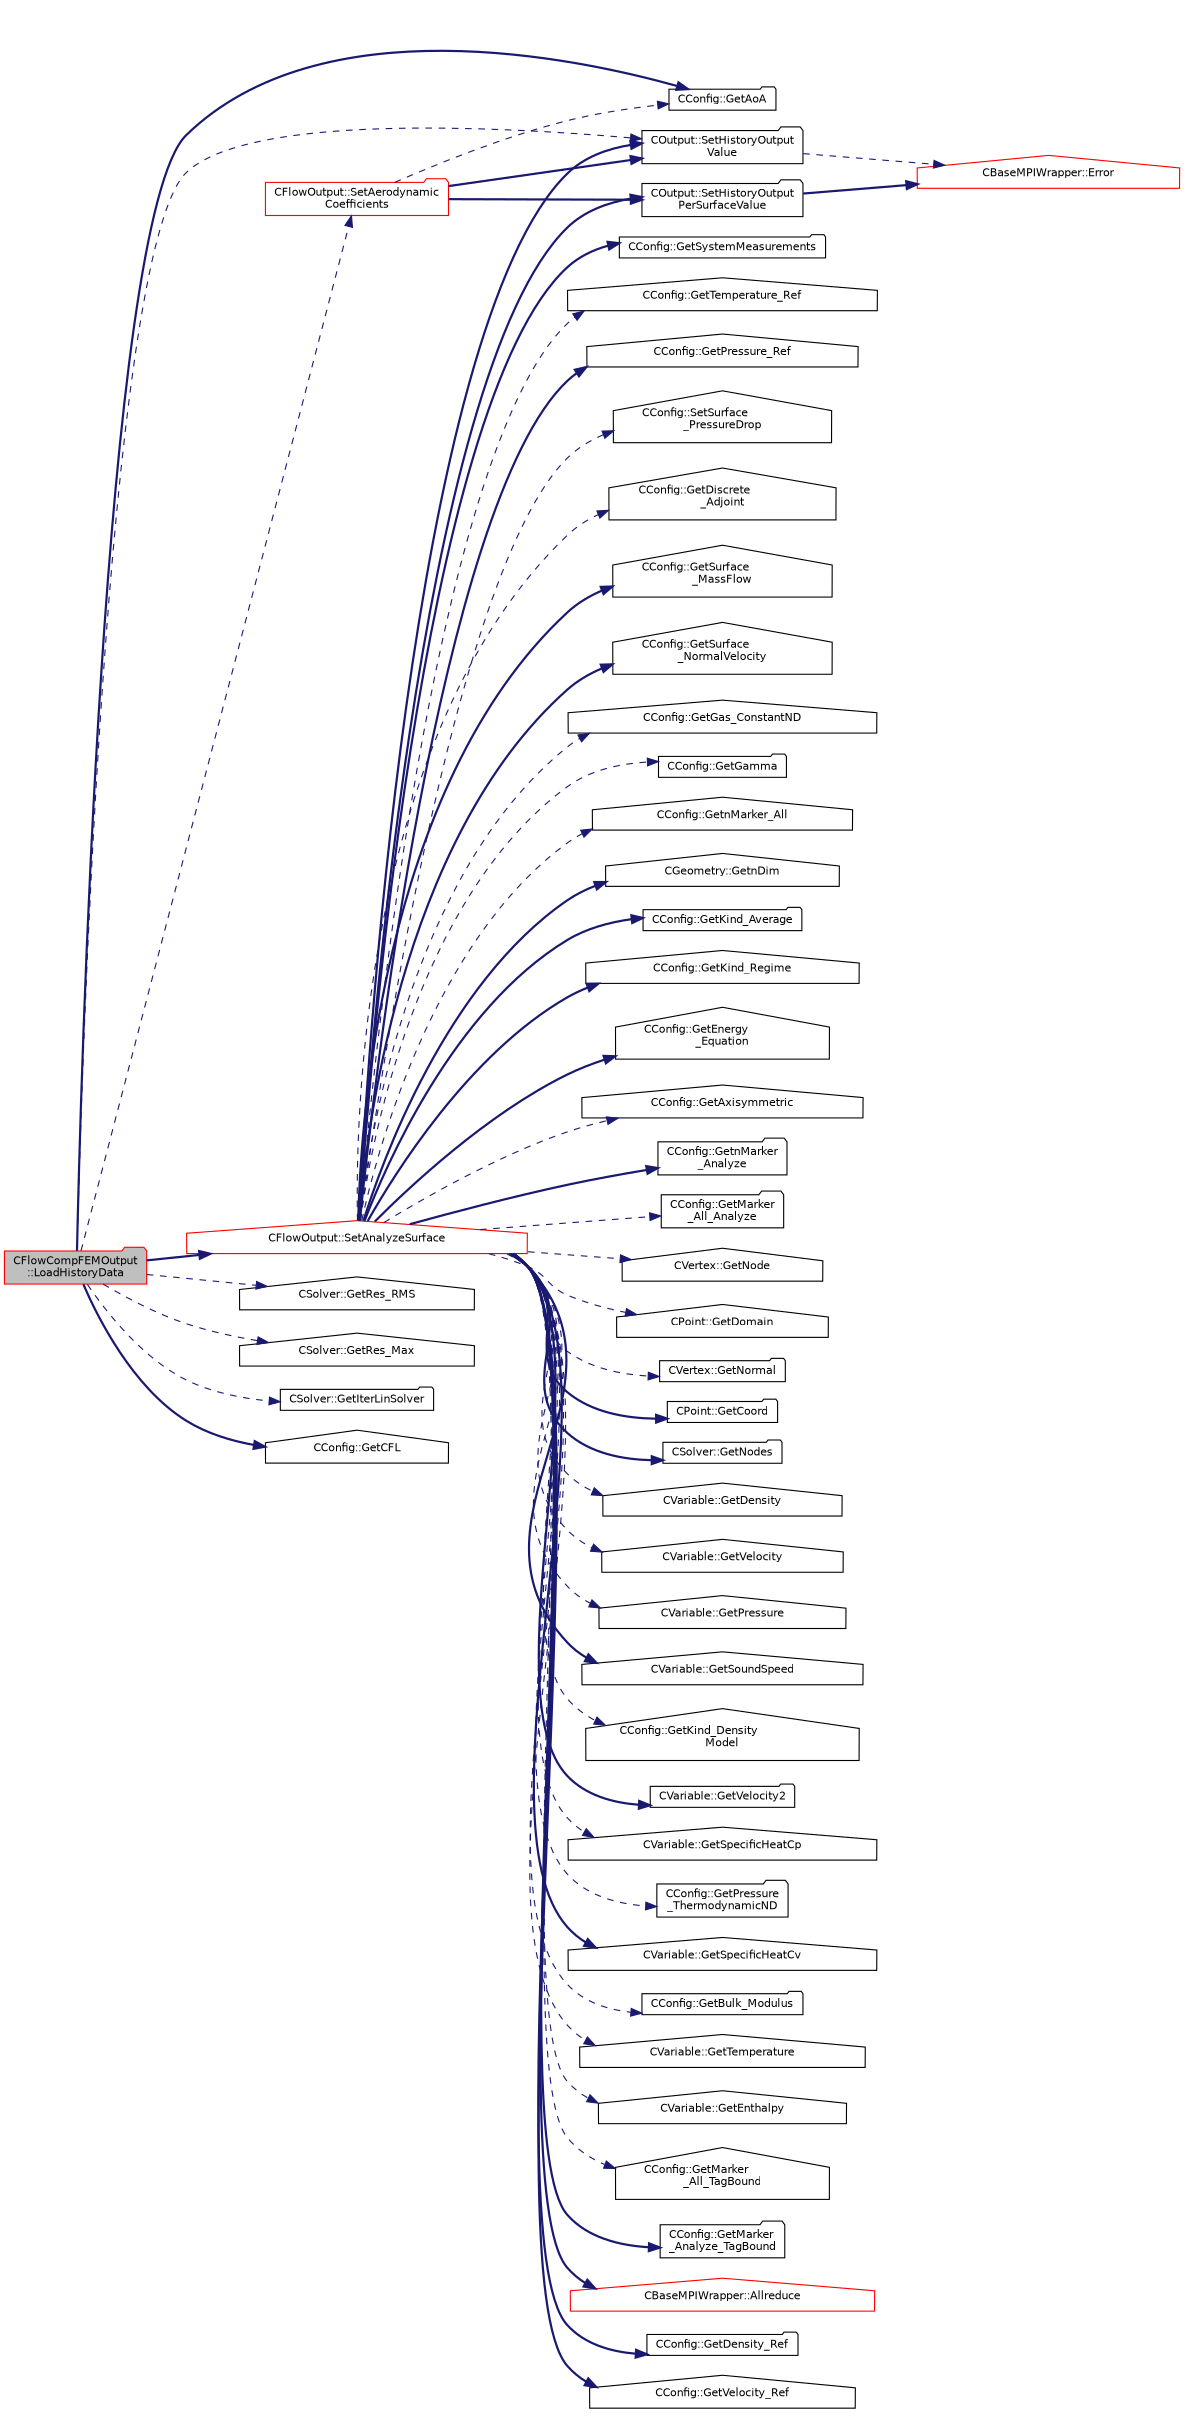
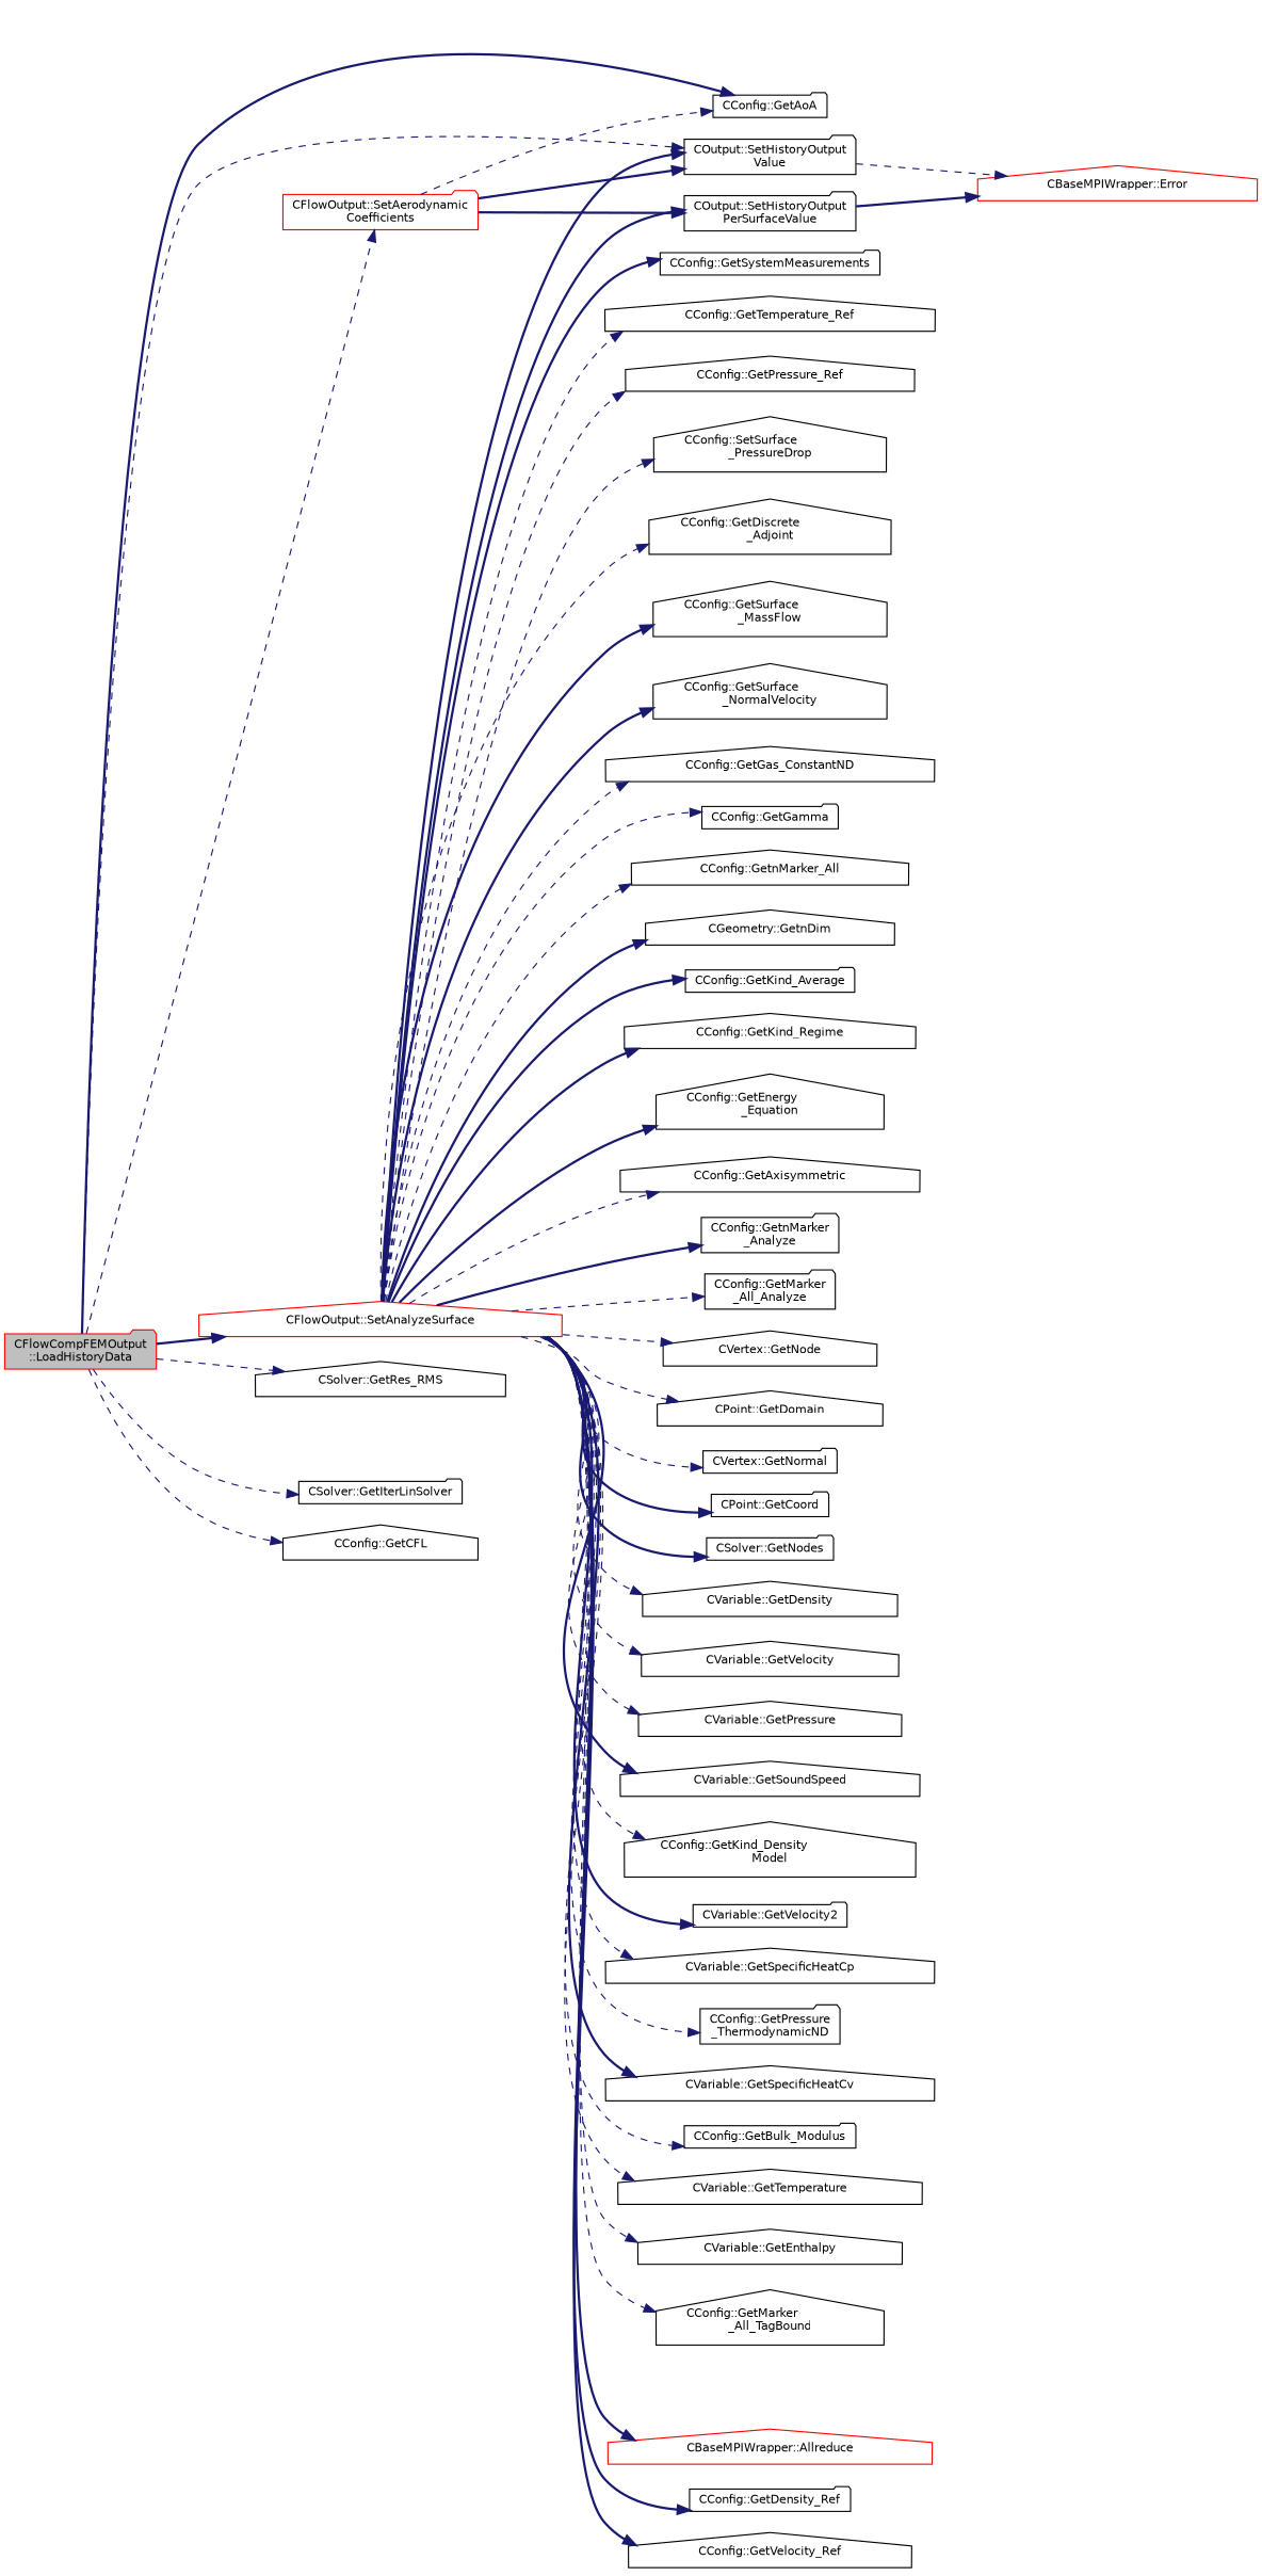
  digraph {
    rankdir=LR
    node [color=black fillcolor=white fontname=Helvetica fontsize=10 shape=house style=filled]
    edge [color=midnightblue fontname=Helvetica fontsize=10 labelfontname=Helvetica labelfontsize=10 style=dashed]
    n1 [color=red fillcolor=grey75 fontcolor=black height=0.2 label="CFlowCompFEMOutput\l::LoadHistoryData" shape=folder width=0.4]
    n2 [height=0.2 label="COutput::SetHistoryOutput\lValue" shape=folder width=0.4]
    n3 [height=0.2 label="CSolver::GetRes_RMS" width=0.4]
-   n4 [height=0.2 label="CSolver::GetRes_Max" width=0.4]
    n5 [height=0.2 label="CConfig::GetAoA" shape=folder width=0.4]
    n6 [height=0.2 label="CSolver::GetIterLinSolver" shape=folder width=0.4]
    n7 [height=0.2 label="CConfig::GetCFL" width=0.4]
    n8 [color=red height=0.2 label="CFlowOutput::SetAnalyzeSurface" width=0.4]
    n9 [color=red height=0.2 label="CFlowOutput::SetAerodynamic\lCoefficients" shape=folder width=0.4]
    n10 [color=red height=0.2 label="CBaseMPIWrapper::Error" width=0.4]
    n11 [height=0.2 label="CConfig::GetGas_ConstantND" width=0.4]
    n12 [height=0.2 label="CConfig::GetGamma" shape=folder width=0.4]
    n13 [height=0.2 label="CConfig::GetnMarker_All" width=0.4]
    n14 [height=0.2 label="CGeometry::GetnDim" width=0.4]
    n15 [height=0.2 label="CConfig::GetKind_Average" shape=folder width=0.4]
    n16 [height=0.2 label="CConfig::GetKind_Regime" width=0.4]
    n17 [height=0.2 label="CConfig::GetEnergy\l_Equation" width=0.4]
    n18 [height=0.2 label="CConfig::GetAxisymmetric" width=0.4]
    n19 [height=0.2 label="CConfig::GetnMarker\l_Analyze" shape=folder width=0.4]
    n20 [height=0.2 label="CConfig::GetMarker\l_All_Analyze" shape=folder width=0.4]
    n21 [height=0.2 label="CVertex::GetNode" width=0.4]
    n22 [height=0.2 label="CPoint::GetDomain" width=0.4]
    n23 [height=0.2 label="CVertex::GetNormal" shape=folder width=0.4]
    n24 [height=0.2 label="CPoint::GetCoord" shape=folder width=0.4]
    n25 [height=0.2 label="CSolver::GetNodes" shape=folder width=0.4]
    n26 [height=0.2 label="CVariable::GetDensity" width=0.4]
    n27 [height=0.2 label="CVariable::GetVelocity" width=0.4]
    n28 [height=0.2 label="CVariable::GetPressure" width=0.4]
    n29 [height=0.2 label="CVariable::GetSoundSpeed" width=0.4]
    n30 [height=0.2 label="CConfig::GetKind_Density\lModel" width=0.4]
    n31 [height=0.2 label="CVariable::GetVelocity2" shape=folder width=0.4]
    n32 [height=0.2 label="CVariable::GetSpecificHeatCp" width=0.4]
    n33 [height=0.2 label="CConfig::GetPressure\l_ThermodynamicND" shape=folder width=0.4]
    n34 [height=0.2 label="CVariable::GetSpecificHeatCv" width=0.4]
    n35 [height=0.2 label="CConfig::GetBulk_Modulus" shape=folder width=0.4]
    n36 [height=0.2 label="CVariable::GetTemperature" width=0.4]
    n37 [height=0.2 label="CVariable::GetEnthalpy" width=0.4]
    n38 [height=0.2 label="CConfig::GetMarker\l_All_TagBound" width=0.4]
-   n39 [height=0.2 label="CConfig::GetMarker\l_Analyze_TagBound" shape=folder width=0.4]
    n40 [color=red height=0.2 label="CBaseMPIWrapper::Allreduce" width=0.4]
    n41 [height=0.2 label="CConfig::GetDensity_Ref" shape=folder width=0.4]
    n42 [height=0.2 label="CConfig::GetVelocity_Ref" width=0.4]
    n43 [height=0.2 label="CConfig::GetSystemMeasurements" shape=folder width=0.4]
    n44 [height=0.2 label="COutput::SetHistoryOutput\lPerSurfaceValue" shape=folder width=0.4]
    n45 [height=0.2 label="CConfig::GetTemperature_Ref" width=0.4]
    n46 [height=0.2 label="CConfig::GetPressure_Ref" width=0.4]
    n47 [height=0.2 label="CConfig::SetSurface\l_PressureDrop" width=0.4]
    n48 [height=0.2 label="CConfig::GetDiscrete\l_Adjoint" width=0.4]
    n49 [height=0.2 label="CConfig::GetSurface\l_MassFlow" width=0.4]
    n50 [height=0.2 label="CConfig::GetSurface\l_NormalVelocity" width=0.4]
    n1 -> n2
    n1 -> n3
-   n1 -> n4
    n1 -> n5 [style=bold]
    n1 -> n6
-   n1 -> n7 [style=bold]
+   n1 -> n7
    n1 -> n8 [style=bold]
    n1 -> n9
    n2 -> n10
    n8 -> n2 [style=bold]
    n8 -> n11
    n8 -> n12
    n8 -> n13
    n8 -> n14 [style=bold]
    n8 -> n15 [style=bold]
    n8 -> n16 [style=bold]
    n8 -> n17 [style=bold]
    n8 -> n18
    n8 -> n19 [style=bold]
    n8 -> n20
    n8 -> n21
    n8 -> n22
    n8 -> n23
    n8 -> n24 [style=bold]
    n8 -> n25 [style=bold]
    n8 -> n26
    n8 -> n27
    n8 -> n28
    n8 -> n29 [style=bold]
    n8 -> n30
    n8 -> n31 [style=bold]
    n8 -> n32
    n8 -> n33
    n8 -> n34 [style=bold]
    n8 -> n35
    n8 -> n36
    n8 -> n37
    n8 -> n38
-   n8 -> n39 [style=bold]
    n8 -> n40 [style=bold]
    n8 -> n41 [style=bold]
    n8 -> n42 [style=bold]
    n8 -> n43 [style=bold]
    n8 -> n44 [style=bold]
    n8 -> n45
-   n8 -> n46 [style=bold]
+   n8 -> n46
    n8 -> n47
    n8 -> n48
    n8 -> n49 [style=bold]
    n8 -> n50 [style=bold]
    n9 -> n2 [style=bold]
    n9 -> n5
    n9 -> n44 [style=bold]
    n44 -> n10 [style=bold]
  }
